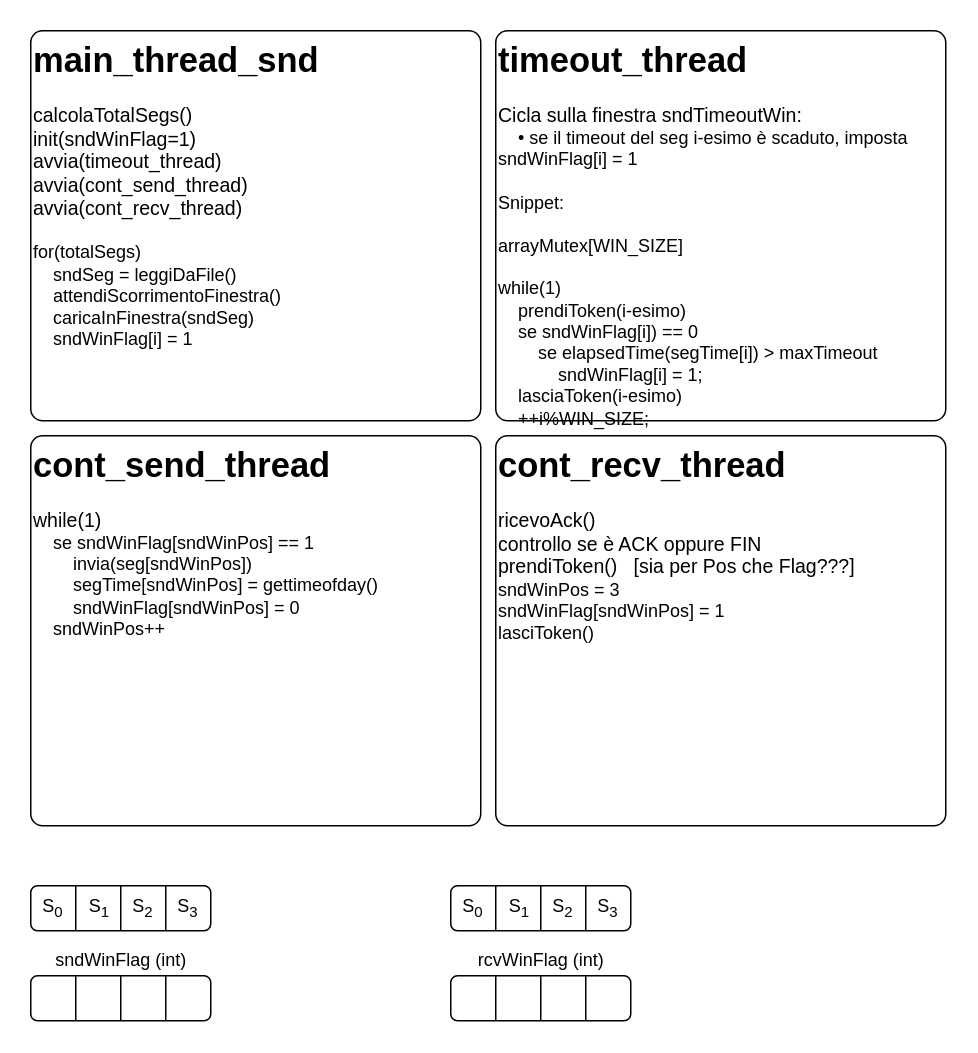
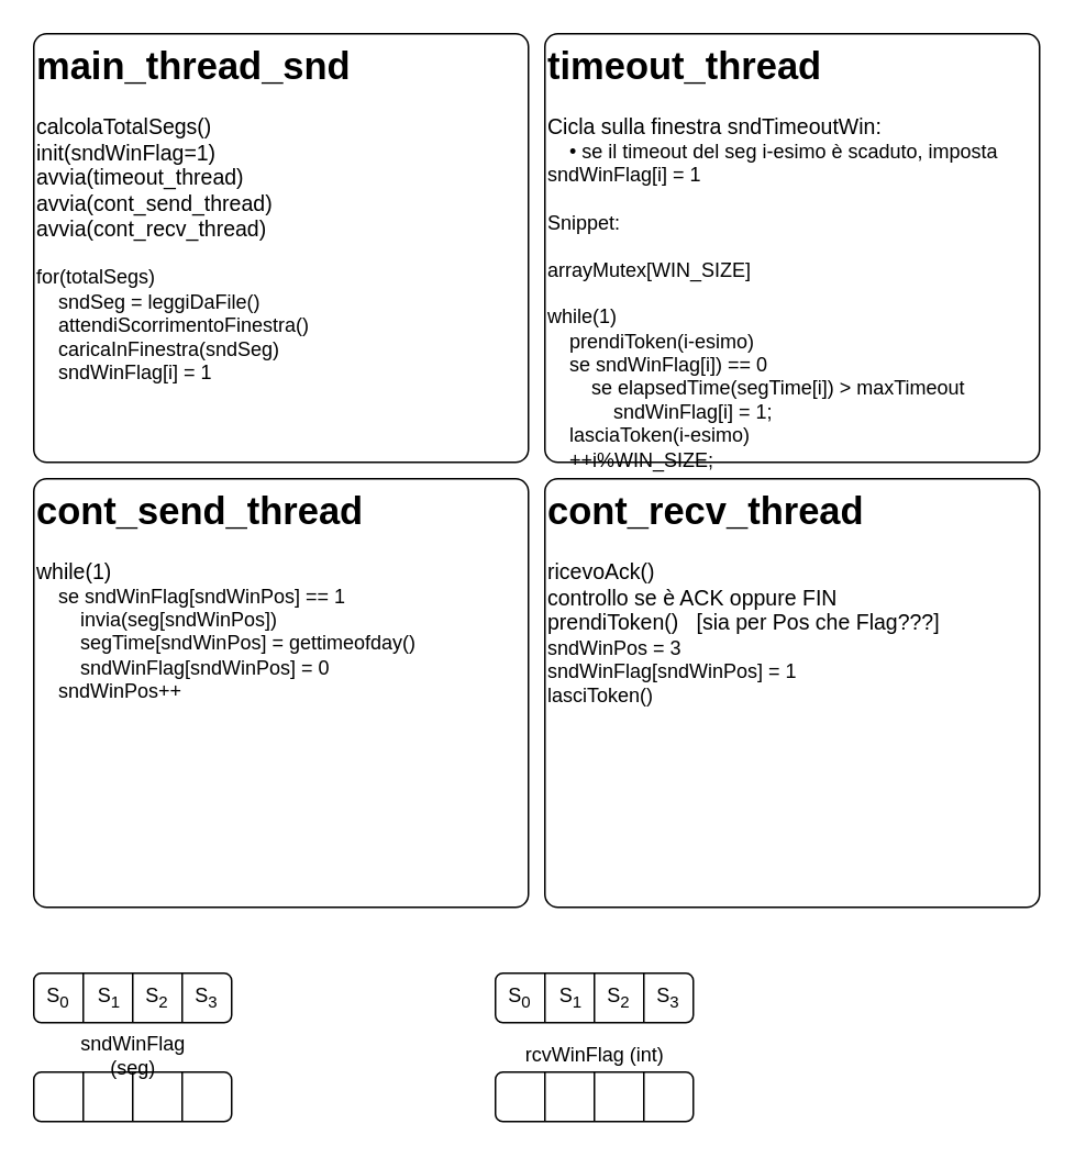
  <mxCell id="0" />
  <mxCell id="1" parent="0" />
  <mxCell id="2" value="" style="rounded=1;whiteSpace=wrap;html=1;" parent="1" vertex="1"><mxGeometry x="20" y="590" width="120" height="30" as="geometry" /></mxCell>
  <mxCell id="3" value="" style="endArrow=none;html=1;entryX=0.25;entryY=0;entryDx=0;entryDy=0;exitX=0.25;exitY=1;exitDx=0;exitDy=0;" parent="1" source="2" target="2" edge="1"><mxGeometry width="50" height="50" relative="1" as="geometry"><mxPoint x="260" y="730" as="sourcePoint" /><mxPoint x="310" y="680" as="targetPoint" /></mxGeometry></mxCell>
  <mxCell id="4" value="" style="endArrow=none;html=1;entryX=0.5;entryY=0;entryDx=0;entryDy=0;exitX=0.5;exitY=1;exitDx=0;exitDy=0;" parent="1" source="2" target="2" edge="1"><mxGeometry width="50" height="50" relative="1" as="geometry"><mxPoint x="260" y="730" as="sourcePoint" /><mxPoint x="310" y="680" as="targetPoint" /></mxGeometry></mxCell>
  <mxCell id="5" value="" style="endArrow=none;html=1;entryX=0.75;entryY=0;entryDx=0;entryDy=0;exitX=0.75;exitY=1;exitDx=0;exitDy=0;" parent="1" source="2" target="2" edge="1"><mxGeometry width="50" height="50" relative="1" as="geometry"><mxPoint x="260" y="730" as="sourcePoint" /><mxPoint x="310" y="680" as="targetPoint" /></mxGeometry></mxCell>
  <mxCell id="6" value="" style="rounded=1;whiteSpace=wrap;html=1;" parent="1" vertex="1"><mxGeometry x="300" y="590" width="120" height="30" as="geometry" /></mxCell>
  <mxCell id="7" value="" style="endArrow=none;html=1;entryX=0.25;entryY=0;entryDx=0;entryDy=0;exitX=0.25;exitY=1;exitDx=0;exitDy=0;" parent="1" source="6" target="6" edge="1"><mxGeometry width="50" height="50" relative="1" as="geometry"><mxPoint x="540" y="730" as="sourcePoint" /><mxPoint x="590" y="680" as="targetPoint" /></mxGeometry></mxCell>
  <mxCell id="8" value="" style="endArrow=none;html=1;entryX=0.5;entryY=0;entryDx=0;entryDy=0;exitX=0.5;exitY=1;exitDx=0;exitDy=0;" parent="1" source="6" target="6" edge="1"><mxGeometry width="50" height="50" relative="1" as="geometry"><mxPoint x="540" y="730" as="sourcePoint" /><mxPoint x="590" y="680" as="targetPoint" /></mxGeometry></mxCell>
  <mxCell id="9" value="" style="endArrow=none;html=1;entryX=0.75;entryY=0;entryDx=0;entryDy=0;exitX=0.75;exitY=1;exitDx=0;exitDy=0;" parent="1" source="6" target="6" edge="1"><mxGeometry width="50" height="50" relative="1" as="geometry"><mxPoint x="540" y="730" as="sourcePoint" /><mxPoint x="590" y="680" as="targetPoint" /></mxGeometry></mxCell>
  <mxCell id="10" value="" style="rounded=1;whiteSpace=wrap;html=1;" parent="1" vertex="1"><mxGeometry x="20" y="650" width="120" height="30" as="geometry" /></mxCell>
- <mxCell id="11" value="sndWinFlag (int)" style="text;html=1;strokeColor=none;fillColor=none;align=center;verticalAlign=middle;whiteSpace=wrap;rounded=0;" parent="1" vertex="1"><mxGeometry x="32.5" y="630" width="95" height="20" as="geometry" /></mxCell>
+ <mxCell id="11" value="sndWinFlag (seg)" style="text;html=1;strokeColor=none;fillColor=none;align=center;verticalAlign=middle;whiteSpace=wrap;rounded=0;" parent="1" vertex="1"><mxGeometry x="32.5" y="630" width="95" height="20" as="geometry" /></mxCell>
  <mxCell id="12" value="" style="endArrow=none;html=1;entryX=0.25;entryY=0;entryDx=0;entryDy=0;exitX=0.25;exitY=1;exitDx=0;exitDy=0;" parent="1" source="10" target="10" edge="1"><mxGeometry width="50" height="50" relative="1" as="geometry"><mxPoint x="260" y="790" as="sourcePoint" /><mxPoint x="310" y="740" as="targetPoint" /></mxGeometry></mxCell>
  <mxCell id="13" value="" style="endArrow=none;html=1;entryX=0.5;entryY=0;entryDx=0;entryDy=0;exitX=0.5;exitY=1;exitDx=0;exitDy=0;" parent="1" source="10" target="10" edge="1"><mxGeometry width="50" height="50" relative="1" as="geometry"><mxPoint x="260" y="790" as="sourcePoint" /><mxPoint x="310" y="740" as="targetPoint" /></mxGeometry></mxCell>
  <mxCell id="14" value="" style="endArrow=none;html=1;entryX=0.75;entryY=0;entryDx=0;entryDy=0;exitX=0.75;exitY=1;exitDx=0;exitDy=0;" parent="1" source="10" target="10" edge="1"><mxGeometry width="50" height="50" relative="1" as="geometry"><mxPoint x="260" y="790" as="sourcePoint" /><mxPoint x="310" y="740" as="targetPoint" /></mxGeometry></mxCell>
  <mxCell id="15" value="" style="rounded=1;whiteSpace=wrap;html=1;" parent="1" vertex="1"><mxGeometry x="300" y="650" width="120" height="30" as="geometry" /></mxCell>
  <mxCell id="16" value="" style="endArrow=none;html=1;entryX=0.25;entryY=0;entryDx=0;entryDy=0;exitX=0.25;exitY=1;exitDx=0;exitDy=0;" parent="1" source="15" target="15" edge="1"><mxGeometry width="50" height="50" relative="1" as="geometry"><mxPoint x="540" y="790" as="sourcePoint" /><mxPoint x="590" y="740" as="targetPoint" /></mxGeometry></mxCell>
  <mxCell id="17" value="" style="endArrow=none;html=1;entryX=0.5;entryY=0;entryDx=0;entryDy=0;exitX=0.5;exitY=1;exitDx=0;exitDy=0;" parent="1" source="15" target="15" edge="1"><mxGeometry width="50" height="50" relative="1" as="geometry"><mxPoint x="540" y="790" as="sourcePoint" /><mxPoint x="590" y="740" as="targetPoint" /></mxGeometry></mxCell>
  <mxCell id="18" value="" style="endArrow=none;html=1;entryX=0.75;entryY=0;entryDx=0;entryDy=0;exitX=0.75;exitY=1;exitDx=0;exitDy=0;" parent="1" source="15" target="15" edge="1"><mxGeometry width="50" height="50" relative="1" as="geometry"><mxPoint x="540" y="790" as="sourcePoint" /><mxPoint x="590" y="740" as="targetPoint" /></mxGeometry></mxCell>
  <mxCell id="19" value="rcvWinFlag (int)" style="text;html=1;strokeColor=none;fillColor=none;align=center;verticalAlign=middle;whiteSpace=wrap;rounded=0;" parent="1" vertex="1"><mxGeometry x="312.5" y="630" width="95" height="20" as="geometry" /></mxCell>
  <mxCell id="20" value="S&lt;sub&gt;0&lt;/sub&gt;" style="text;html=1;strokeColor=none;fillColor=none;align=center;verticalAlign=middle;whiteSpace=wrap;rounded=0;" parent="1" vertex="1"><mxGeometry x="25" y="595" width="20" height="20" as="geometry" /></mxCell>
  <mxCell id="21" value="S&lt;sub&gt;1&lt;/sub&gt;" style="text;html=1;strokeColor=none;fillColor=none;align=center;verticalAlign=middle;whiteSpace=wrap;rounded=0;" parent="1" vertex="1"><mxGeometry x="56" y="595" width="20" height="20" as="geometry" /></mxCell>
  <mxCell id="22" value="S&lt;sub&gt;2&lt;/sub&gt;" style="text;html=1;strokeColor=none;fillColor=none;align=center;verticalAlign=middle;whiteSpace=wrap;rounded=0;" parent="1" vertex="1"><mxGeometry x="85" y="595" width="20" height="20" as="geometry" /></mxCell>
  <mxCell id="23" value="S&lt;sub&gt;3&lt;/sub&gt;" style="text;html=1;strokeColor=none;fillColor=none;align=center;verticalAlign=middle;whiteSpace=wrap;rounded=0;" parent="1" vertex="1"><mxGeometry x="115" y="595" width="20" height="20" as="geometry" /></mxCell>
  <mxCell id="24" value="S&lt;sub&gt;0&lt;/sub&gt;" style="text;html=1;strokeColor=none;fillColor=none;align=center;verticalAlign=middle;whiteSpace=wrap;rounded=0;" parent="1" vertex="1"><mxGeometry x="305" y="595" width="20" height="20" as="geometry" /></mxCell>
  <mxCell id="25" value="S&lt;sub&gt;1&lt;/sub&gt;" style="text;html=1;strokeColor=none;fillColor=none;align=center;verticalAlign=middle;whiteSpace=wrap;rounded=0;" parent="1" vertex="1"><mxGeometry x="336" y="595" width="20" height="20" as="geometry" /></mxCell>
  <mxCell id="26" value="S&lt;sub&gt;2&lt;/sub&gt;" style="text;html=1;strokeColor=none;fillColor=none;align=center;verticalAlign=middle;whiteSpace=wrap;rounded=0;" parent="1" vertex="1"><mxGeometry x="365" y="595" width="20" height="20" as="geometry" /></mxCell>
  <mxCell id="27" value="S&lt;sub&gt;3&lt;/sub&gt;" style="text;html=1;strokeColor=none;fillColor=none;align=center;verticalAlign=middle;whiteSpace=wrap;rounded=0;" parent="1" vertex="1"><mxGeometry x="395" y="595" width="20" height="20" as="geometry" /></mxCell>
  <mxCell id="28" value="&lt;font&gt;&lt;b&gt;&lt;font style=&quot;font-size: 23px&quot;&gt;main_thread_snd&lt;/font&gt;&lt;/b&gt;&lt;br&gt;&lt;br&gt;&lt;font style=&quot;font-size: 13px&quot;&gt;calcolaTotalSegs()&lt;br&gt;init(sndWinFlag=1)&lt;br&gt;avvia(timeout_thread)&lt;br&gt;avvia(cont_send_thread)&lt;br&gt;&lt;/font&gt;&lt;span style=&quot;font-size: 13px&quot;&gt;avvia(cont_recv_thread)&lt;/span&gt;&lt;br style=&quot;font-size: 13px&quot;&gt;&lt;br&gt;for(totalSegs)&lt;br&gt;&amp;nbsp; &amp;nbsp; sndSeg = leggiDaFile()&lt;br&gt;&amp;nbsp; &amp;nbsp; attendiScorrimentoFinestra()&lt;br&gt;&amp;nbsp; &amp;nbsp; caricaInFinestra(sndSeg)&lt;br&gt;&amp;nbsp; &amp;nbsp; sndWinFlag[i] = 1&lt;br&gt;&lt;/font&gt;" style="rounded=1;whiteSpace=wrap;html=1;align=left;verticalAlign=top;arcSize=3;" parent="1" vertex="1"><mxGeometry x="20" y="20" width="300" height="260" as="geometry" /></mxCell>
  <mxCell id="29" value="&lt;font&gt;&lt;span style=&quot;font-size: 23px&quot;&gt;&lt;b&gt;timeout_thread&lt;/b&gt;&lt;/span&gt;&lt;br&gt;&lt;br&gt;&lt;span style=&quot;font-size: 13px&quot;&gt;Cicla sulla finestra sndTimeoutWin:&lt;br&gt;&lt;/span&gt;&amp;nbsp; &amp;nbsp; • se il timeout del seg i-esimo è scaduto, imposta sndWinFlag[i] = 1&lt;br&gt;&lt;br&gt;Snippet:&lt;br&gt;&lt;br&gt;arrayMutex[WIN_SIZE]&lt;br&gt;&lt;br&gt;while(1)&lt;br&gt;&amp;nbsp; &amp;nbsp; prendiToken(i-esimo)&lt;br&gt;&amp;nbsp; &amp;nbsp; se sndWinFlag[i]) == 0&lt;br&gt;&amp;nbsp; &amp;nbsp; &amp;nbsp; &amp;nbsp; se elapsedTime(segTime[i]) &amp;gt; maxTimeout&lt;br&gt;&amp;nbsp; &amp;nbsp; &amp;nbsp; &amp;nbsp; &amp;nbsp; &amp;nbsp; sndWinFlag[i] = 1;&lt;br&gt;&amp;nbsp; &amp;nbsp; lasciaToken(i-esimo)&lt;br&gt;&amp;nbsp; &amp;nbsp; ++i%WIN_SIZE;&lt;br&gt;&lt;/font&gt;" style="rounded=1;whiteSpace=wrap;html=1;align=left;verticalAlign=top;arcSize=3;labelBorderColor=none;" parent="1" vertex="1"><mxGeometry x="330" y="20" width="300" height="260" as="geometry" /></mxCell>
  <mxCell id="30" value="&lt;font&gt;&lt;span style=&quot;font-size: 23px&quot;&gt;&lt;b&gt;cont_send_thread&lt;/b&gt;&lt;/span&gt;&lt;br&gt;&lt;br&gt;&lt;span style=&quot;font-size: 13px&quot;&gt;while(1)&lt;br&gt;&lt;/span&gt;&amp;nbsp; &amp;nbsp; se sndWinFlag[sndWinPos] == 1&lt;br&gt;&amp;nbsp; &amp;nbsp; &amp;nbsp; &amp;nbsp; invia(seg[sndWinPos])&lt;br&gt;&amp;nbsp; &amp;nbsp; &amp;nbsp; &amp;nbsp; segTime[sndWinPos] = gettimeofday()&lt;br&gt;&amp;nbsp; &amp;nbsp; &amp;nbsp; &amp;nbsp; sndWinFlag[sndWinPos] = 0&lt;br&gt;&amp;nbsp; &amp;nbsp; sndWinPos++&lt;br&gt;&lt;/font&gt;" style="rounded=1;whiteSpace=wrap;html=1;align=left;verticalAlign=top;arcSize=3;" parent="1" vertex="1"><mxGeometry x="20" y="290" width="300" height="260" as="geometry" /></mxCell>
  <mxCell id="31" value="&lt;font&gt;&lt;b style=&quot;font-size: 23px&quot;&gt;cont_recv_thread&lt;/b&gt;&lt;br&gt;&lt;br&gt;&lt;span style=&quot;font-size: 13px&quot;&gt;ricevoAck()&lt;br&gt;controllo se è ACK oppure FIN&lt;br&gt;prendiToken()&amp;nbsp; &amp;nbsp;[sia per Pos che Flag???]&lt;br&gt;&lt;/span&gt;sndWinPos = 3&lt;br&gt;sndWinFlag[sndWinPos] = 1&lt;br&gt;lasciToken()&lt;br&gt;&lt;br&gt;&lt;/font&gt;" style="rounded=1;whiteSpace=wrap;html=1;align=left;verticalAlign=top;arcSize=3;" parent="1" vertex="1"><mxGeometry x="330" y="290" width="300" height="260" as="geometry" /></mxCell>
